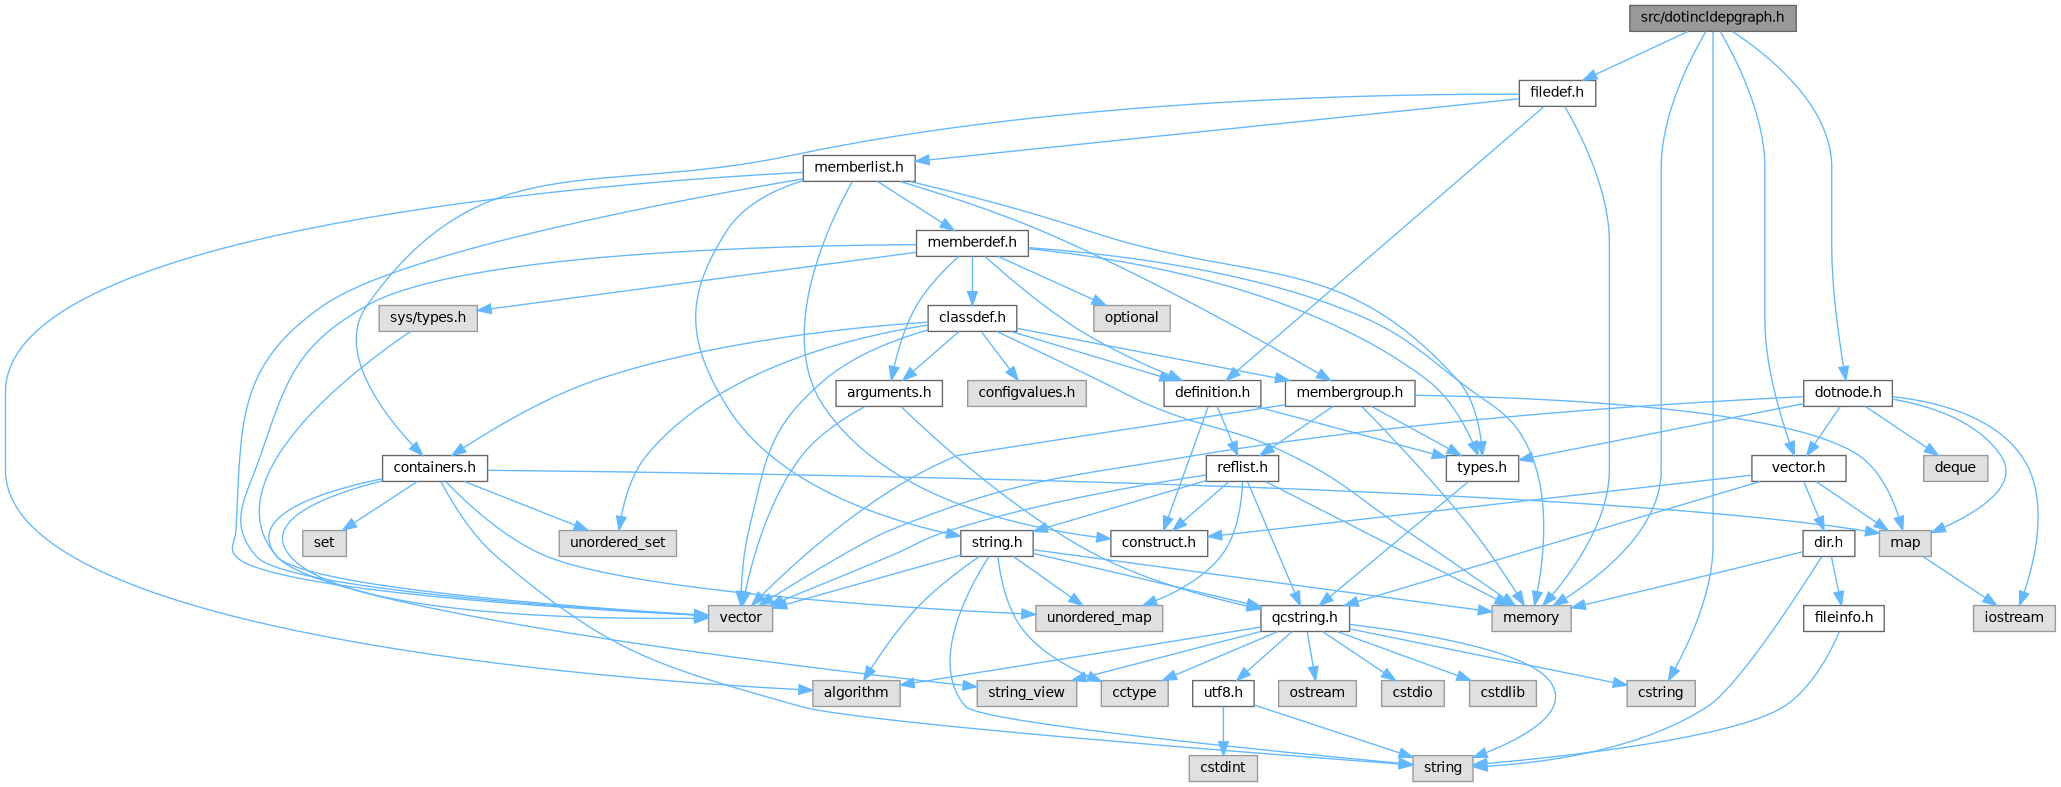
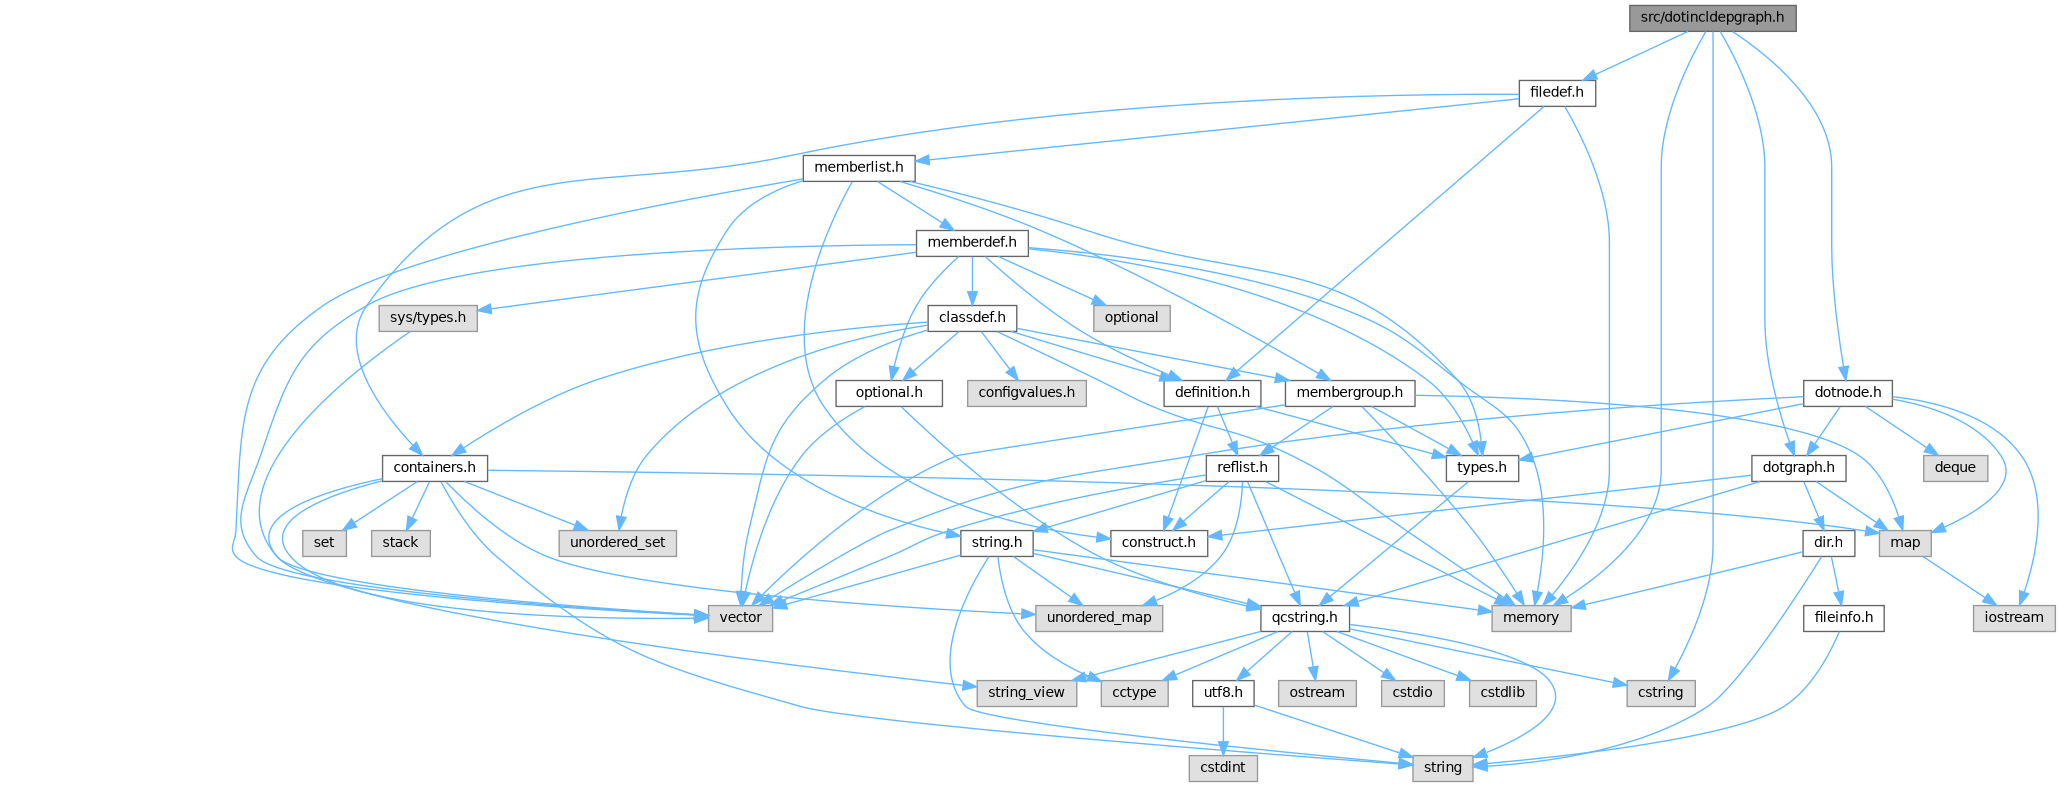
  digraph {
    node [color=grey60 fillcolor="#E0E0E0" fontname=Helvetica fontsize=10 shape=box style=filled]
    edge [color=steelblue1 fontname=Helvetica fontsize=10 labelfontname=Helvetica labelfontsize=10 style=solid]
    n1 [color=gray40 fillcolor=grey60 fontcolor=black height=0.2 label="src/dotincldepgraph.h" width=0.4]
    n2 [height=0.2 label=memory width=0.4]
    n3 [color=grey40 fillcolor=white height=0.2 label="filedef.h" width=0.4]
    n4 [color=grey40 fillcolor=white height=0.2 label="dotnode.h" width=0.4]
-   n5 [color=grey40 fillcolor=white height=0.2 label="vector.h" width=0.4]
+   n5 [color=grey40 fillcolor=white height=0.2 label="dotgraph.h" width=0.4]
    n6 [height=0.2 label=cstring width=0.4]
    n7 [color=grey40 fillcolor=white height=0.2 label="qcstring.h" width=0.4]
    n8 [height=0.2 label=string width=0.4]
    n9 [height=0.2 label=string_view width=0.4]
-   n10 [height=0.2 label=algorithm width=0.4]
    n11 [height=0.2 label=cctype width=0.4]
    n12 [height=0.2 label=cstdio width=0.4]
    n13 [height=0.2 label=cstdlib width=0.4]
    n14 [height=0.2 label=ostream width=0.4]
    n15 [color=grey40 fillcolor=white height=0.2 label="utf8.h" width=0.4]
    n16 [color=grey40 fillcolor=white height=0.2 label="definition.h" width=0.4]
    n17 [color=grey40 fillcolor=white height=0.2 label="memberlist.h" width=0.4]
    n18 [color=grey40 fillcolor=white height=0.2 label="containers.h" width=0.4]
    n19 [height=0.2 label=vector width=0.4]
    n20 [color=grey40 fillcolor=white height=0.2 label="types.h" width=0.4]
    n21 [height=0.2 label=map width=0.4]
    n22 [height=0.2 label=deque width=0.4]
    n23 [height=0.2 label=iostream width=0.4]
    n24 [color=grey40 fillcolor=white height=0.2 label="construct.h" width=0.4]
    n25 [color=grey40 fillcolor=white height=0.2 label="dir.h" width=0.4]
    n26 [height=0.2 label=cstdint width=0.4]
    n27 [height=0.2 label=unordered_set width=0.4]
    n28 [color=grey40 fillcolor=white height=0.2 label="reflist.h" width=0.4]
    n29 [color=grey40 fillcolor=white height=0.2 label="string.h" width=0.4]
    n30 [color=grey40 fillcolor=white height=0.2 label="memberdef.h" width=0.4]
    n31 [color=grey40 fillcolor=white height=0.2 label="membergroup.h" width=0.4]
    n32 [height=0.2 label=unordered_map width=0.4]
    n33 [height=0.2 label=set width=0.4]
+   n34 [height=0.2 label=stack width=0.4]
    n35 [height=0.2 label=optional width=0.4]
    n36 [height=0.2 label="sys/types.h" width=0.4]
-   n37 [color=grey40 fillcolor=white height=0.2 label="arguments.h" width=0.4]
+   n37 [color=grey40 fillcolor=white height=0.2 label="optional.h" width=0.4]
    n38 [color=grey40 fillcolor=white height=0.2 label="classdef.h" width=0.4]
    n39 [height=0.2 label="configvalues.h" width=0.4]
    n40 [color=grey40 fillcolor=white height=0.2 label="fileinfo.h" width=0.4]
    n1 -> n2
    n1 -> n3
    n1 -> n4
    n1 -> n5
    n1 -> n6
    n3 -> n2
    n3 -> n16
    n3 -> n17
    n3 -> n18
    n4 -> n5
    n4 -> n19
    n4 -> n20
    n4 -> n21
    n4 -> n22
    n4 -> n23
    n5 -> n7
    n5 -> n21
    n5 -> n24
    n5 -> n25
    n7 -> n6
    n7 -> n8
    n7 -> n9
-   n7 -> n10
    n7 -> n11
    n7 -> n12
    n7 -> n13
    n7 -> n14
    n7 -> n15
    n15 -> n8
    n15 -> n26
    n16 -> n20
    n16 -> n24
    n16 -> n28
-   n17 -> n10
    n17 -> n19
    n17 -> n20
    n17 -> n24
    n17 -> n29
    n17 -> n30
    n17 -> n31
    n18 -> n8
    n18 -> n9
    n18 -> n19
    n18 -> n21
    n18 -> n27
    n18 -> n32
    n18 -> n33
+   n18 -> n34
    n20 -> n7
    n21 -> n23
    n25 -> n2
    n25 -> n8
    n25 -> n40
    n28 -> n2
    n28 -> n7
    n28 -> n19
    n28 -> n24
    n28 -> n29
    n28 -> n32
    n29 -> n2
    n29 -> n7
    n29 -> n8
-   n29 -> n10
    n29 -> n11
    n29 -> n19
    n29 -> n32
    n30 -> n2
    n30 -> n16
    n30 -> n19
    n30 -> n20
    n30 -> n35
    n30 -> n36
    n30 -> n37
    n30 -> n38
    n31 -> n2
    n31 -> n19
    n31 -> n20
    n31 -> n21
    n31 -> n28
    n36 -> n19
    n37 -> n7
    n37 -> n19
    n38 -> n2
    n38 -> n16
    n38 -> n18
    n38 -> n19
    n38 -> n27
    n38 -> n31
    n38 -> n37
    n38 -> n39
    n40 -> n8
  }
